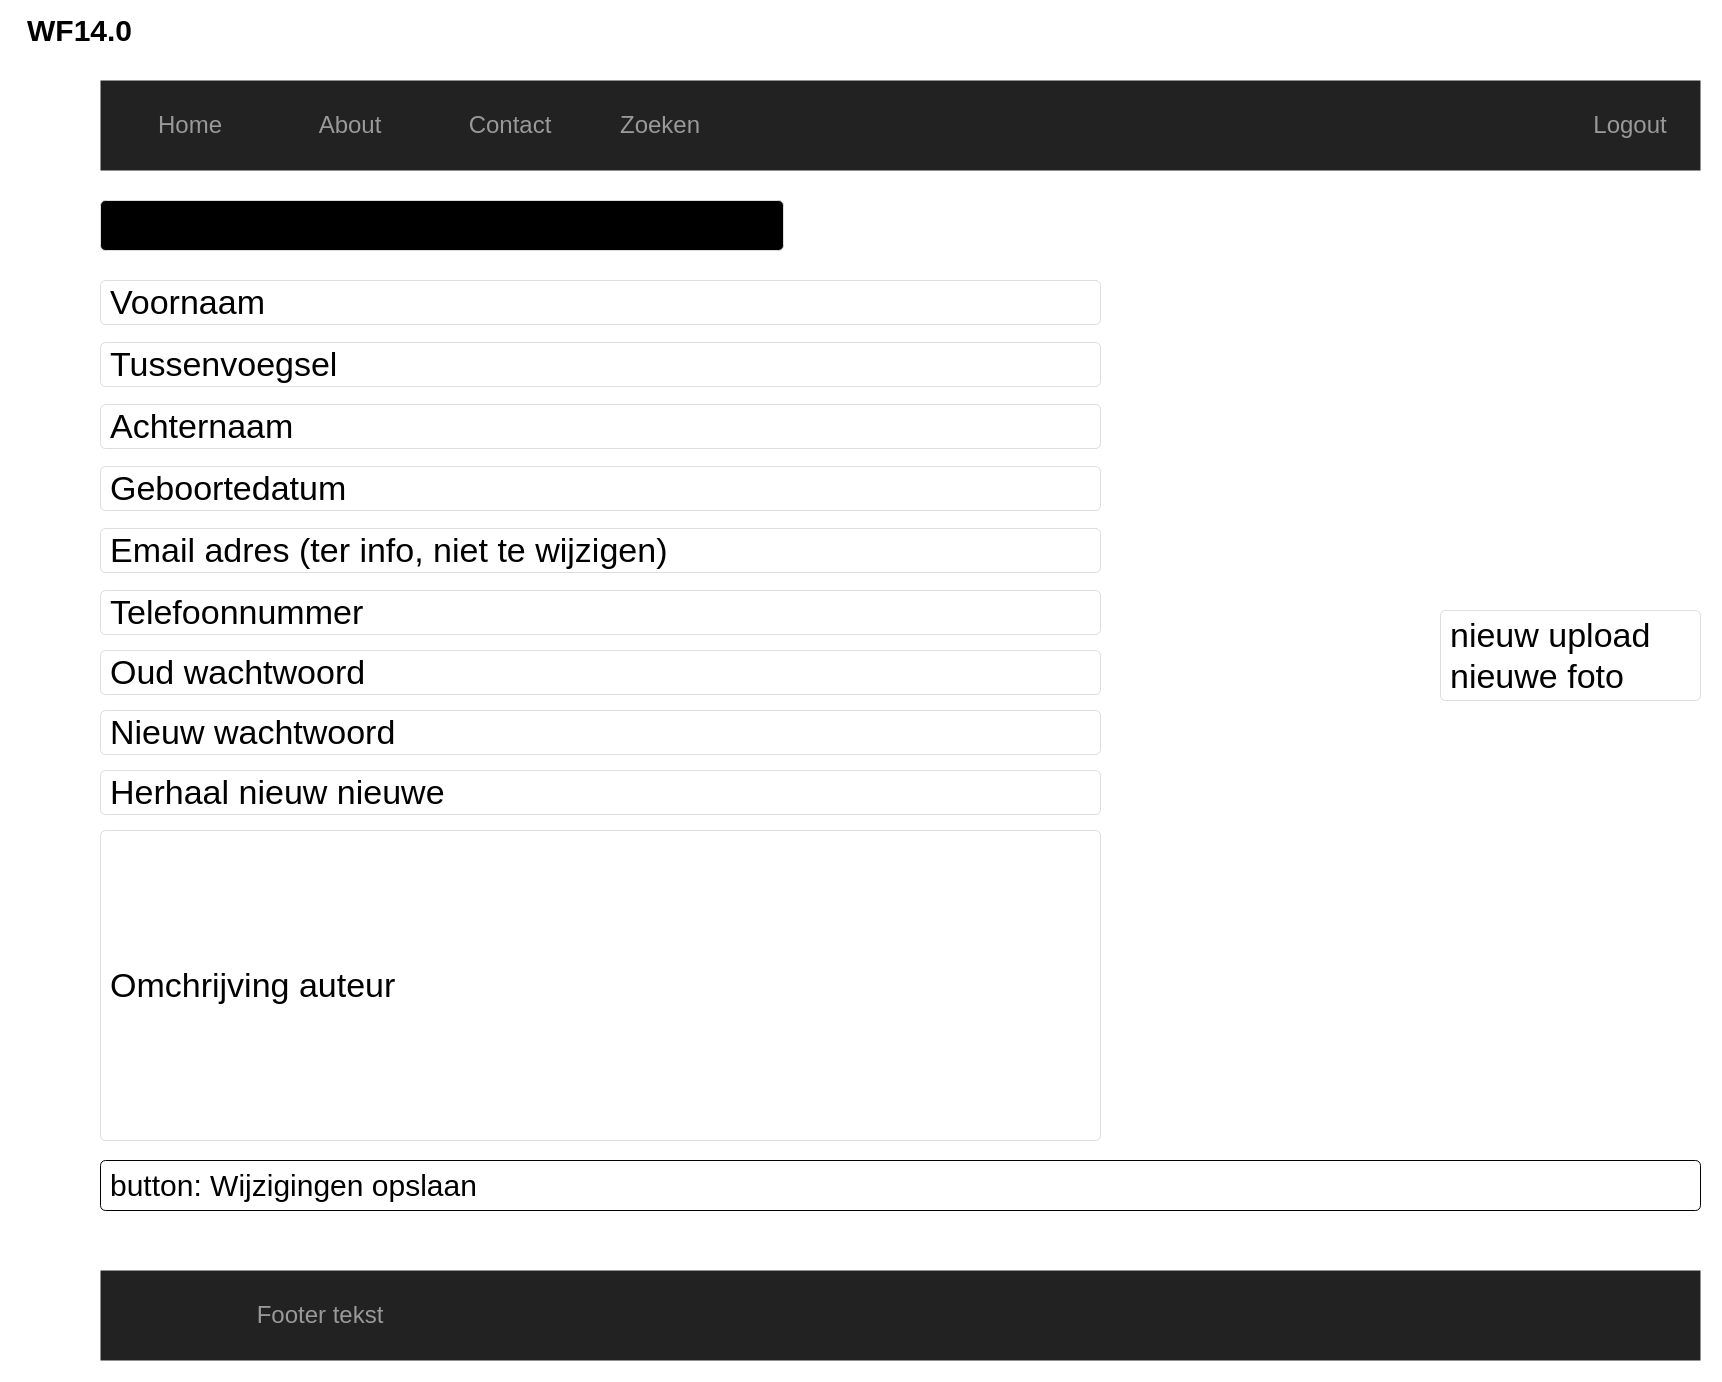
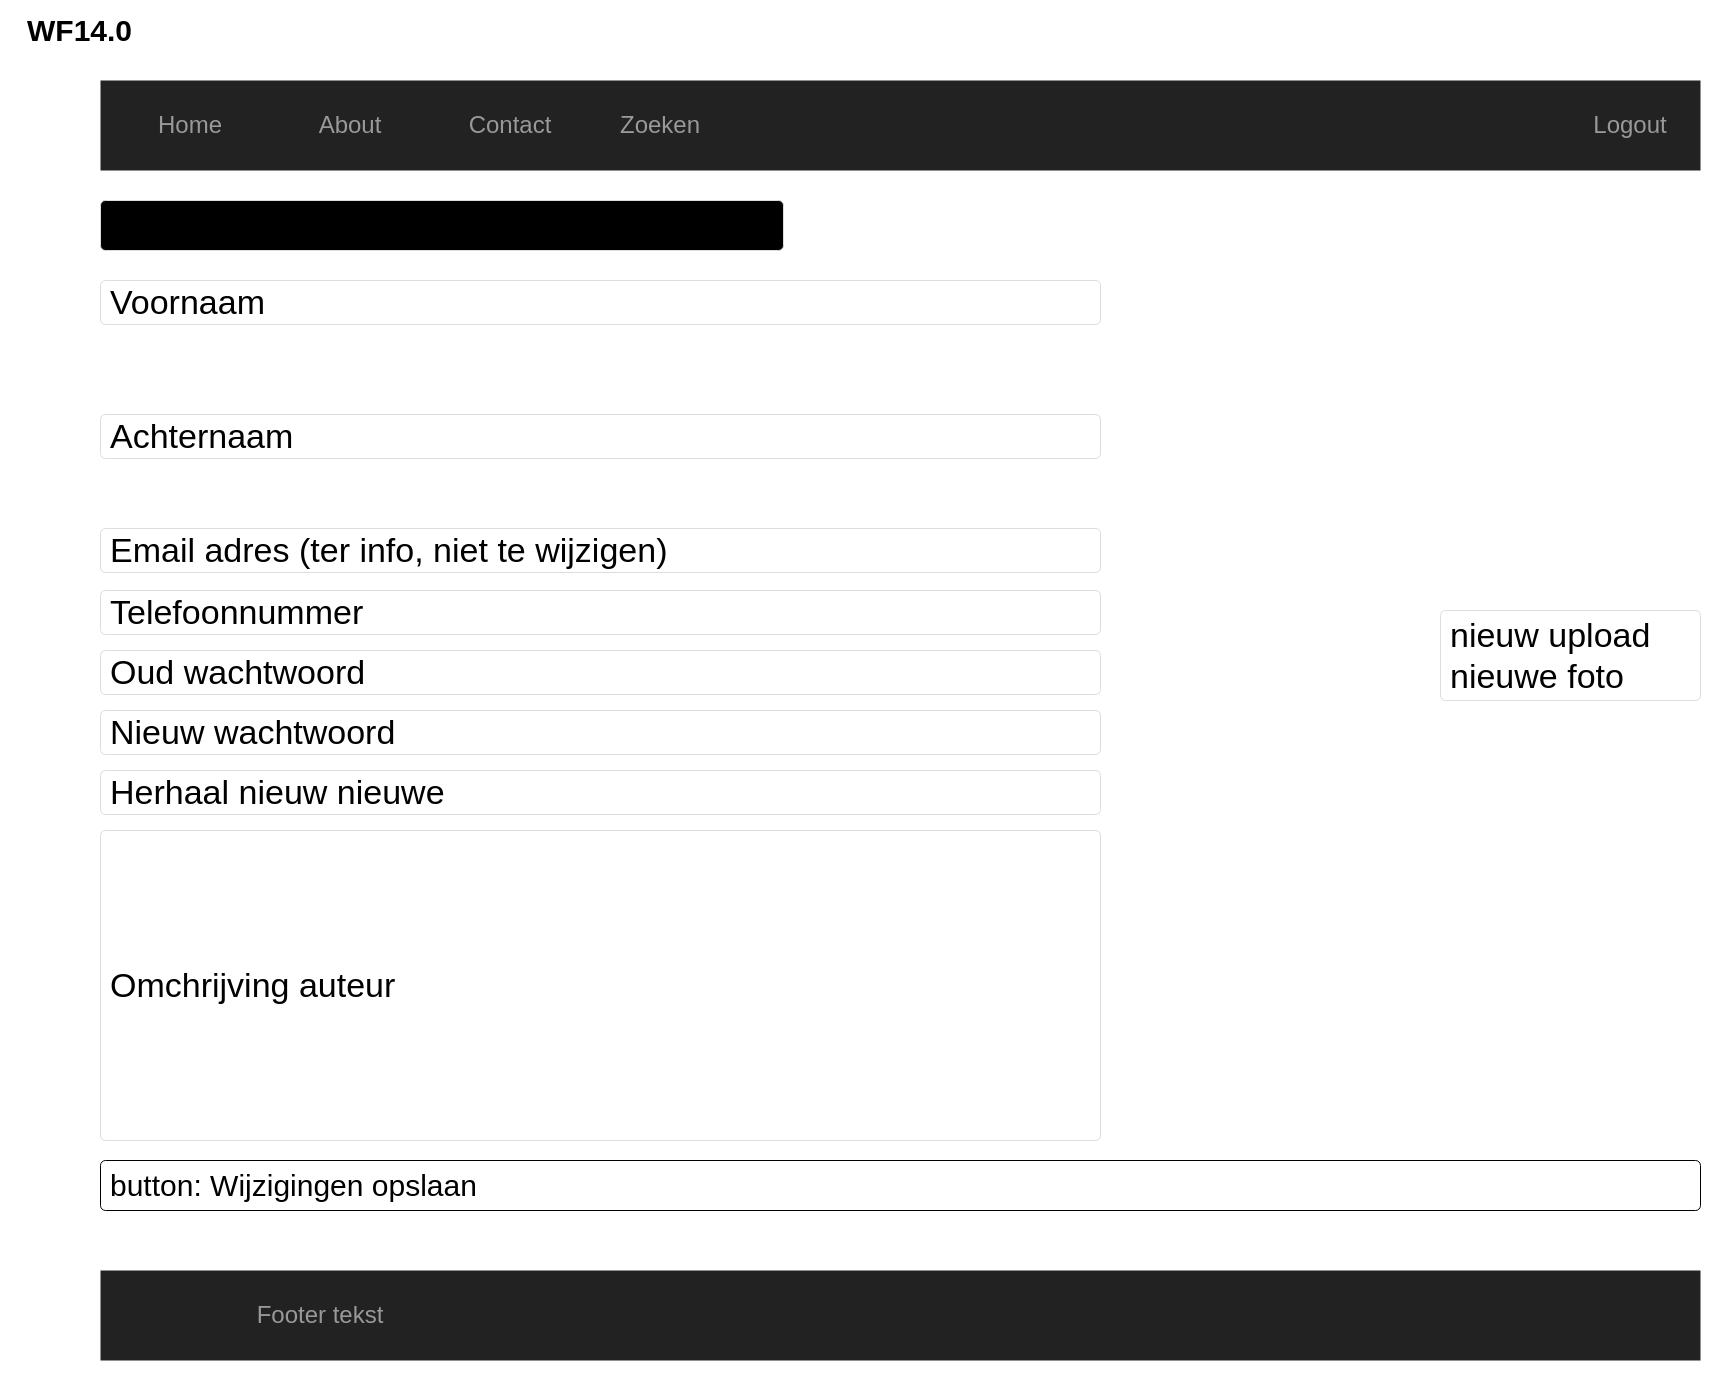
  <mxCell id="0" style=";html=1;" />
  <mxCell id="1" style=";html=1;" parent="0" />
  <mxCell id="2" value="" style="html=1;shadow=0;dashed=0;shape=mxgraph.bootstrap.rect;fillColor=#222222;strokeColor=none;whiteSpace=wrap;rounded=0;fontSize=12;fontColor=#000000;align=center;" parent="1" vertex="1"><mxGeometry x="100" y="80" width="1600" height="90" as="geometry" /></mxCell>
  <mxCell id="3" value="Zoeken" style="html=1;shadow=0;dashed=0;fillColor=none;strokeColor=none;shape=mxgraph.bootstrap.rect;fontColor=#999999;whiteSpace=wrap;fontSize=24;" parent="2" vertex="1"><mxGeometry x="480.014" width="160" height="90" as="geometry" /></mxCell>
  <mxCell id="4" value="Logout" style="html=1;shadow=0;dashed=0;fillColor=none;strokeColor=none;shape=mxgraph.bootstrap.rect;fontColor=#999999;whiteSpace=wrap;fontSize=24;" parent="2" vertex="1"><mxGeometry x="1460" width="140" height="90" as="geometry" /></mxCell>
  <mxCell id="5" value="Contact" style="html=1;shadow=0;dashed=0;fillColor=none;strokeColor=none;shape=mxgraph.bootstrap.rect;fontColor=#999999;whiteSpace=wrap;fontSize=24;" parent="2" vertex="1"><mxGeometry x="340.007" width="140" height="90" as="geometry" /></mxCell>
  <mxCell id="6" value="About" style="html=1;shadow=0;dashed=0;fillColor=none;strokeColor=none;shape=mxgraph.bootstrap.rect;fontColor=#999999;whiteSpace=wrap;fontSize=24;" parent="2" vertex="1"><mxGeometry x="179.993" width="140" height="90" as="geometry" /></mxCell>
  <mxCell id="7" value="Home" style="html=1;shadow=0;dashed=0;fillColor=none;strokeColor=none;shape=mxgraph.bootstrap.rect;fontColor=#999999;whiteSpace=wrap;fontSize=24;" parent="2" vertex="1"><mxGeometry x="20.003" width="140" height="90" as="geometry" /></mxCell>
  <mxCell id="8" value="WF14.0" style="html=1;shadow=0;dashed=0;shape=mxgraph.bootstrap.rect;strokeColor=none;fillColor=none;fontColor=#000000;align=left;spacingLeft=5;whiteSpace=wrap;rounded=0;fontStyle=1;fontSize=30;" parent="1" vertex="1"><mxGeometry y="20" width="200" height="20" as="geometry" x="20" /></mxCell>
  <mxCell id="9" value="" style="html=1;shadow=0;dashed=0;shape=mxgraph.bootstrap.rect;fillColor=#222222;strokeColor=none;whiteSpace=wrap;rounded=0;fontSize=12;fontColor=#000000;align=center;" parent="1" vertex="1"><mxGeometry x="100" y="1270" width="1600" height="90" as="geometry" /></mxCell>
  <mxCell id="10" value="Footer tekst" style="html=1;shadow=0;dashed=0;fillColor=none;strokeColor=none;shape=mxgraph.bootstrap.rect;fontColor=#999999;whiteSpace=wrap;fontSize=24;" parent="9" vertex="1"><mxGeometry x="50" width="340" height="90" as="geometry" /></mxCell>
  <mxCell id="11" value="&lt;font style=&quot;font-size: 34px;&quot;&gt;Voornaam&lt;br style=&quot;font-size: 34px;&quot;&gt;&lt;/font&gt;" style="html=1;shadow=0;dashed=0;shape=mxgraph.bootstrap.rrect;rSize=5;fontSize=34;strokeColor=#dddddd;align=left;spacing=10;verticalAlign=middle;whiteSpace=wrap;rounded=0;" parent="1" vertex="1"><mxGeometry x="100" y="280" width="1000" height="44" as="geometry" /></mxCell>
  <mxCell id="12" value="&lt;font&gt;&lt;font style=&quot;font-size: 30px&quot;&gt;Auteur wijzigen:&lt;/font&gt;&lt;br&gt;&lt;/font&gt;" style="html=1;shadow=0;dashed=0;shape=mxgraph.bootstrap.rrect;rSize=5;fontSize=12;strokeColor=#dddddd;align=left;spacing=10;verticalAlign=middle;whiteSpace=wrap;rounded=0;fillColor=#000000;" parent="1" vertex="1"><mxGeometry x="100" y="200" width="683" height="50" as="geometry" /></mxCell>
  <mxCell id="13" value="&lt;font&gt;&lt;font style=&quot;font-size: 30px&quot;&gt;button: Wijzigingen opslaan&lt;/font&gt;&lt;br&gt;&lt;/font&gt;" style="html=1;shadow=0;dashed=0;shape=mxgraph.bootstrap.rrect;rSize=5;fontSize=12;align=left;spacing=10;verticalAlign=middle;whiteSpace=wrap;rounded=0;" parent="1" vertex="1"><mxGeometry x="100" y="1160" width="1600" height="50" as="geometry" /></mxCell>
- <mxCell id="14" value="&lt;font style=&quot;font-size: 34px&quot;&gt;Tussenvoegsel&lt;br style=&quot;font-size: 34px&quot;&gt;&lt;/font&gt;" style="html=1;shadow=0;dashed=0;shape=mxgraph.bootstrap.rrect;rSize=5;fontSize=34;strokeColor=#dddddd;align=left;spacing=10;verticalAlign=middle;whiteSpace=wrap;rounded=0;" vertex="1" parent="1"><mxGeometry x="100" y="342" width="1000" height="44" as="geometry" /></mxCell>
- <mxCell id="15" value="&lt;font style=&quot;font-size: 34px&quot;&gt;Achternaam&lt;br style=&quot;font-size: 34px&quot;&gt;&lt;/font&gt;" style="html=1;shadow=0;dashed=0;shape=mxgraph.bootstrap.rrect;rSize=5;fontSize=34;strokeColor=#dddddd;align=left;spacing=10;verticalAlign=middle;whiteSpace=wrap;rounded=0;" vertex="1" parent="1"><mxGeometry x="100" y="404" width="1000" height="44" as="geometry" /></mxCell>
+ <mxCell id="15" value="&lt;font style=&quot;font-size: 34px&quot;&gt;Achternaam&lt;br style=&quot;font-size: 34px&quot;&gt;&lt;/font&gt;" style="html=1;shadow=0;dashed=0;shape=mxgraph.bootstrap.rrect;rSize=5;fontSize=34;strokeColor=#dddddd;align=left;spacing=10;verticalAlign=middle;whiteSpace=wrap;rounded=0;" vertex="1" parent="1"><mxGeometry x="100" y="414" width="1000" height="44" as="geometry" /></mxCell>
  <mxCell id="16" value="nieuw upload nieuwe foto" style="html=1;shadow=0;dashed=0;shape=mxgraph.bootstrap.rrect;rSize=5;fontSize=34;strokeColor=#dddddd;align=left;spacing=10;verticalAlign=middle;whiteSpace=wrap;rounded=0;" vertex="1" parent="1"><mxGeometry x="1440" y="610" width="260" height="90" as="geometry" /></mxCell>
  <mxCell id="17" value="&lt;font style=&quot;font-size: 34px&quot;&gt;Omchrijving auteur&lt;br style=&quot;font-size: 34px&quot;&gt;&lt;/font&gt;" style="html=1;shadow=0;dashed=0;shape=mxgraph.bootstrap.rrect;rSize=5;fontSize=34;strokeColor=#dddddd;align=left;spacing=10;verticalAlign=middle;whiteSpace=wrap;rounded=0;" vertex="1" parent="1"><mxGeometry x="100" y="830" width="1000" height="310" as="geometry" /></mxCell>
- <mxCell id="18" value="&lt;font style=&quot;font-size: 34px&quot;&gt;Geboortedatum&lt;br style=&quot;font-size: 34px&quot;&gt;&lt;/font&gt;" style="html=1;shadow=0;dashed=0;shape=mxgraph.bootstrap.rrect;rSize=5;fontSize=34;strokeColor=#dddddd;align=left;spacing=10;verticalAlign=middle;whiteSpace=wrap;rounded=0;" vertex="1" parent="1"><mxGeometry x="100" y="466" width="1000" height="44" as="geometry" /></mxCell>
  <mxCell id="19" value="&lt;font style=&quot;font-size: 34px&quot;&gt;Email adres (ter info, niet te wijzigen)&lt;br style=&quot;font-size: 34px&quot;&gt;&lt;/font&gt;" style="html=1;shadow=0;dashed=0;shape=mxgraph.bootstrap.rrect;rSize=5;fontSize=34;strokeColor=#dddddd;align=left;spacing=10;verticalAlign=middle;whiteSpace=wrap;rounded=0;" vertex="1" parent="1"><mxGeometry x="100" y="528" width="1000" height="44" as="geometry" /></mxCell>
  <mxCell id="20" value="&lt;font style=&quot;font-size: 34px&quot;&gt;Telefoonnummer&lt;br style=&quot;font-size: 34px&quot;&gt;&lt;/font&gt;" style="html=1;shadow=0;dashed=0;shape=mxgraph.bootstrap.rrect;rSize=5;fontSize=34;strokeColor=#dddddd;align=left;spacing=10;verticalAlign=middle;whiteSpace=wrap;rounded=0;" vertex="1" parent="1"><mxGeometry x="100" y="590" width="1000" height="44" as="geometry" /></mxCell>
  <mxCell id="21" value="&lt;font style=&quot;font-size: 34px&quot;&gt;Oud wachtwoord&lt;br style=&quot;font-size: 34px&quot;&gt;&lt;/font&gt;" style="html=1;shadow=0;dashed=0;shape=mxgraph.bootstrap.rrect;rSize=5;fontSize=34;strokeColor=#dddddd;align=left;spacing=10;verticalAlign=middle;whiteSpace=wrap;rounded=0;" vertex="1" parent="1"><mxGeometry x="100" y="650" width="1000" height="44" as="geometry" /></mxCell>
  <mxCell id="22" value="&lt;font style=&quot;font-size: 34px&quot;&gt;Nieuw wachtwoord&lt;br style=&quot;font-size: 34px&quot;&gt;&lt;/font&gt;" style="html=1;shadow=0;dashed=0;shape=mxgraph.bootstrap.rrect;rSize=5;fontSize=34;strokeColor=#dddddd;align=left;spacing=10;verticalAlign=middle;whiteSpace=wrap;rounded=0;" vertex="1" parent="1"><mxGeometry x="100" y="710" width="1000" height="44" as="geometry" /></mxCell>
  <mxCell id="23" value="&lt;font style=&quot;font-size: 34px&quot;&gt;Herhaal nieuw nieuwe&lt;br style=&quot;font-size: 34px&quot;&gt;&lt;/font&gt;" style="html=1;shadow=0;dashed=0;shape=mxgraph.bootstrap.rrect;rSize=5;fontSize=34;strokeColor=#dddddd;align=left;spacing=10;verticalAlign=middle;whiteSpace=wrap;rounded=0;" vertex="1" parent="1"><mxGeometry x="100" y="770" width="1000" height="44" as="geometry" /></mxCell>
